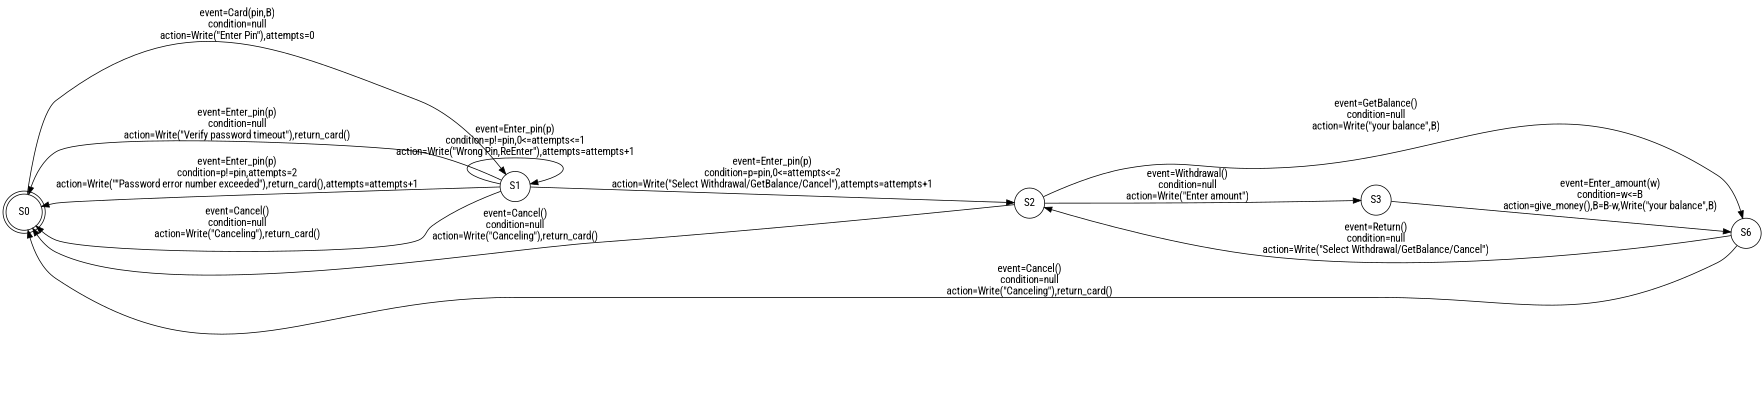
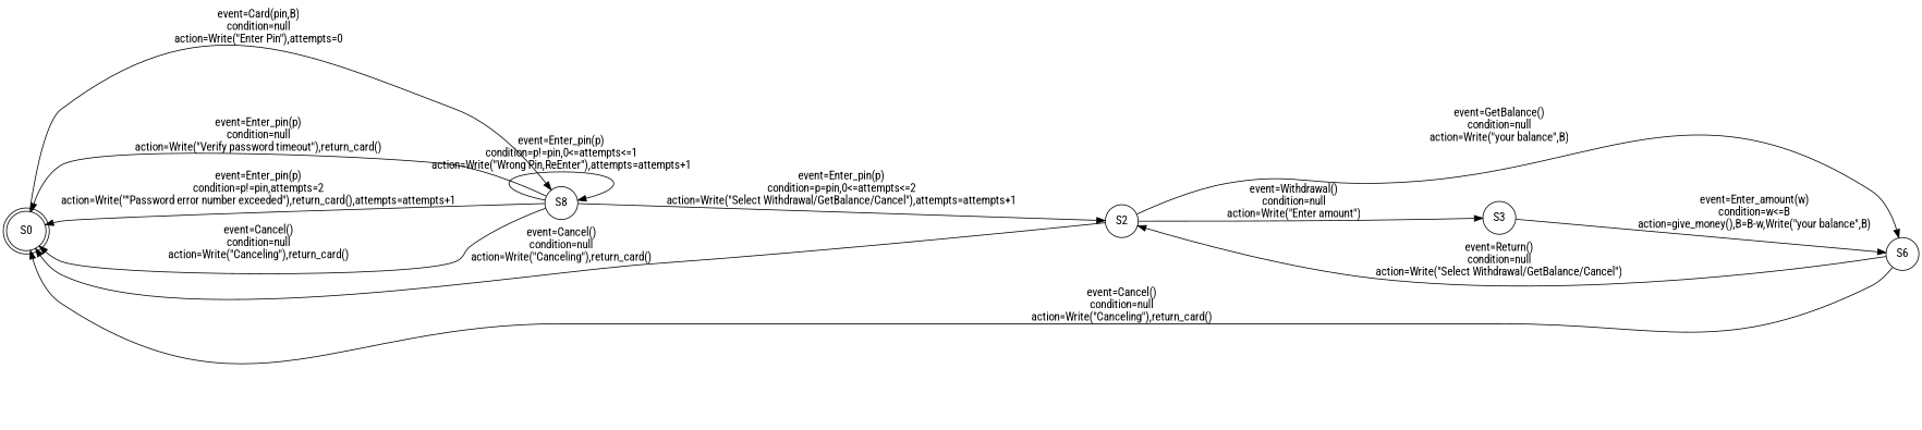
  digraph {
    fontname="Roboto Condensed"
    rankdir=LR
    node [fontname="Roboto Condensed" shape=circle]
    edge [fontname="Roboto Condensed"]
    S0 [shape=doublecircle]
-   S1
+   S1 [label=S8]
    S2
    n4 [label=S6]
    S3
    S0 -> S1 [label="event=Card(pin,B)\ncondition=null\naction=Write(\"Enter Pin\"),attempts=0"]
    S1 -> S0 [label="event=Enter_pin(p)\ncondition=null\naction=Write(\"Verify password timeout\"),return_card()"]
    S1 -> S0 [label="event=Enter_pin(p)\ncondition=p!=pin,attempts=2\naction=Write(\"\"Password error number exceeded\"),return_card(),attempts=attempts+1"]
    S1 -> S0 [label="event=Cancel()\ncondition=null\naction=Write(\"Canceling\"),return_card()"]
    S1 -> S1 [label="event=Enter_pin(p)\ncondition=p!=pin,0<=attempts<=1\naction=Write(\"Wrong Pin,ReEnter\"),attempts=attempts+1"]
    S1 -> S2 [label="event=Enter_pin(p)\ncondition=p=pin,0<=attempts<=2\naction=Write(\"Select Withdrawal/GetBalance/Cancel\"),attempts=attempts+1"]
    S2 -> S0 [label="event=Cancel()\ncondition=null\naction=Write(\"Canceling\"),return_card()"]
    S2 -> n4 [label="event=GetBalance()\ncondition=null\naction=Write(\"your balance\",B)"]
    S2 -> S3 [label="event=Withdrawal()\ncondition=null\naction=Write(\"Enter amount\")"]
    n4 -> S0 [label="event=Cancel()\ncondition=null\naction=Write(\"Canceling\"),return_card()"]
    n4 -> S2 [label="event=Return()\ncondition=null\naction=Write(\"Select Withdrawal/GetBalance/Cancel\")"]
    S3 -> n4 [label="event=Enter_amount(w)\ncondition=w<=B\naction=give_money(),B=B-w,Write(\"your balance\",B)"]
  }
